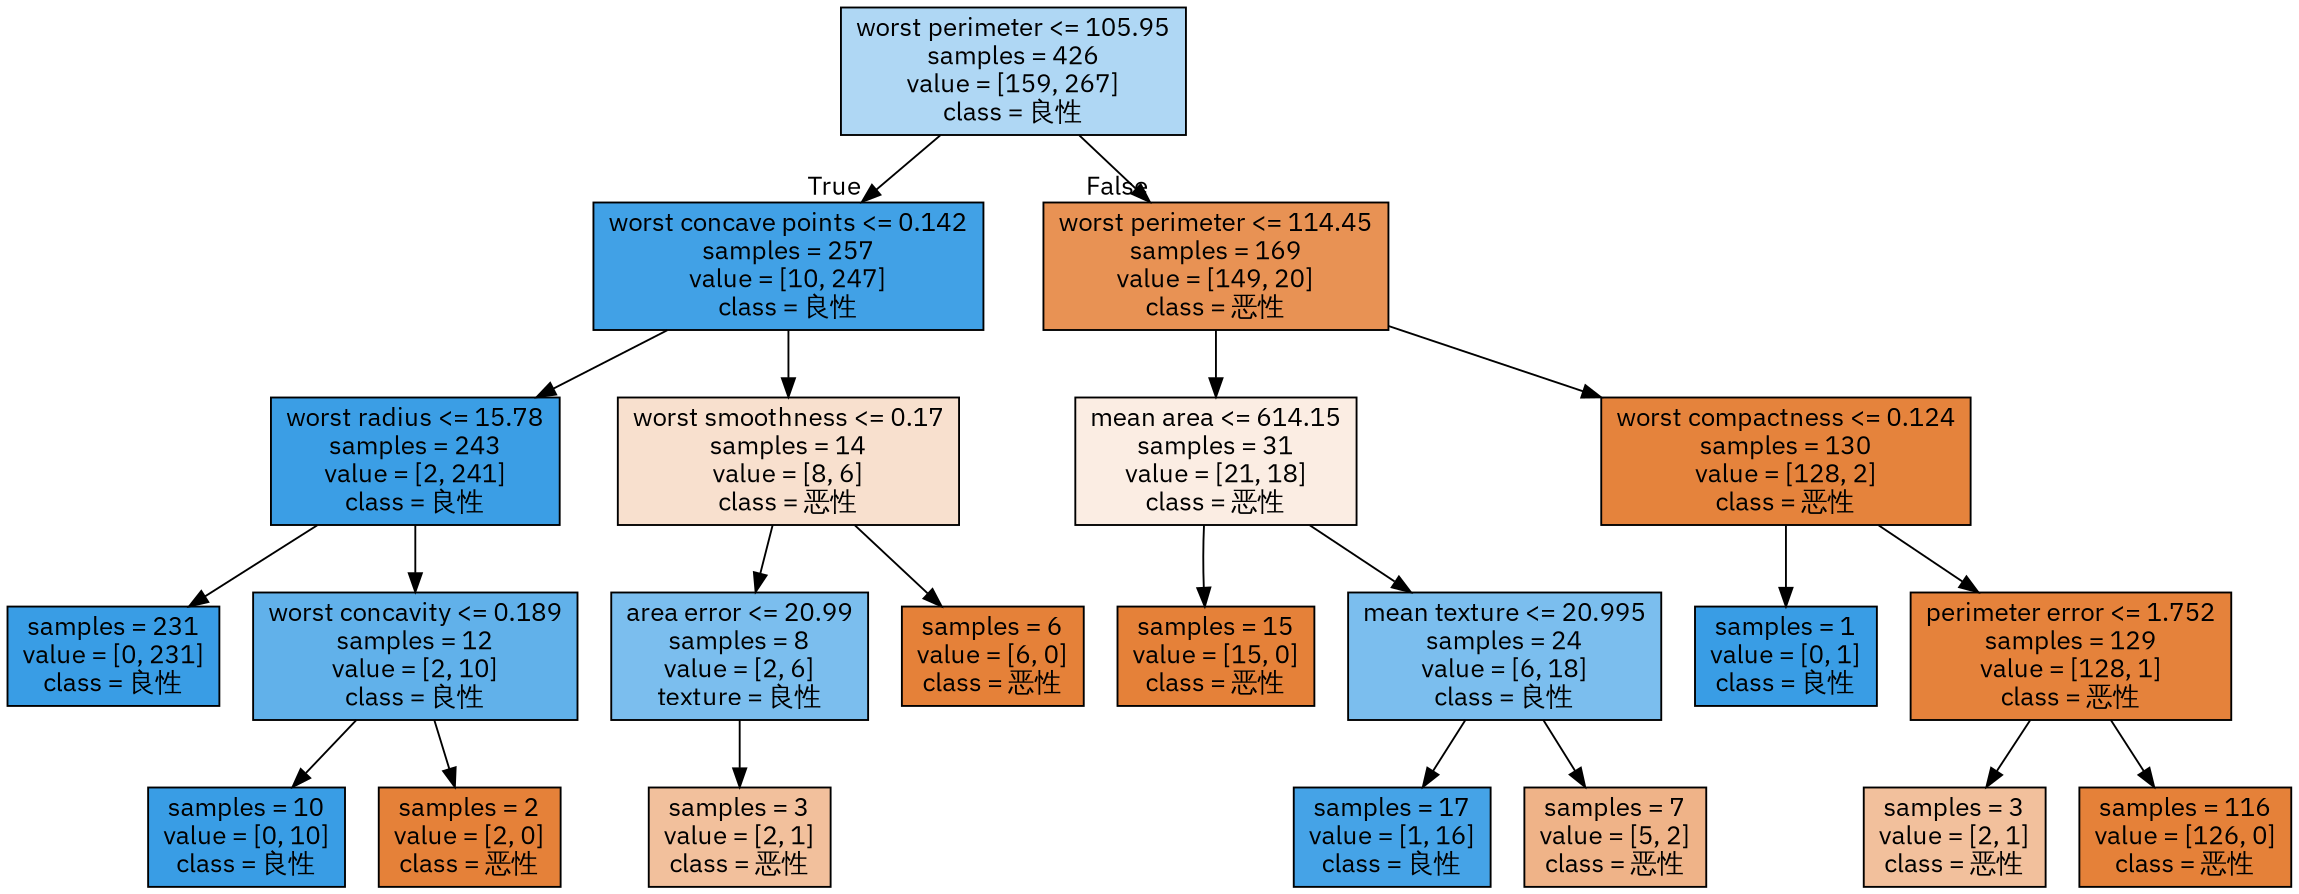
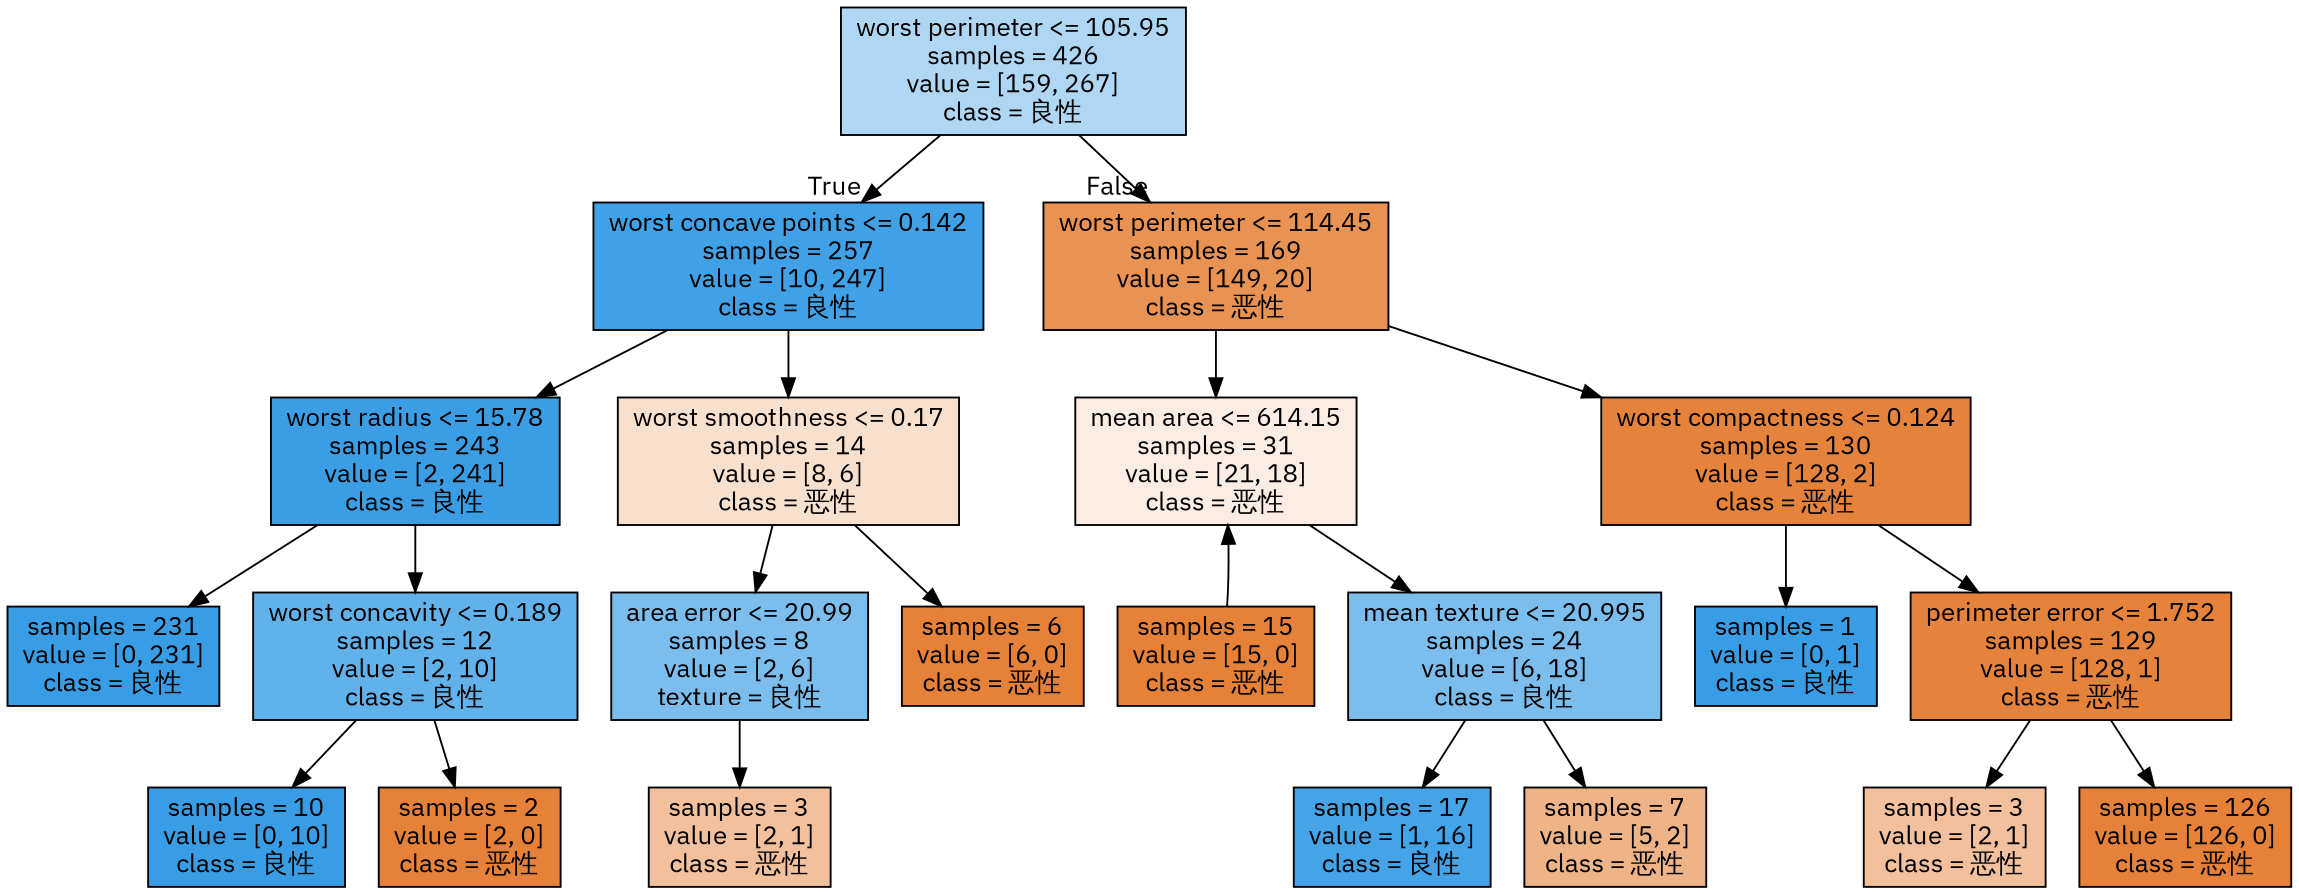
  digraph {
    fontname="IBM Plex Sans"
    node [color=black fillcolor="#e58139" fontname="IBM Plex Sans" shape=box style=filled]
    edge [fontname="IBM Plex Sans"]
    n1 [fillcolor="#afd7f4" label="worst perimeter <= 105.95\nsamples = 426\nvalue = [159, 267]\nclass = 良性"]
    n2 [fillcolor="#41a1e6" label="worst concave points <= 0.142\nsamples = 257\nvalue = [10, 247]\nclass = 良性"]
    n3 [fillcolor="#e89254" label="worst perimeter <= 114.45\nsamples = 169\nvalue = [149, 20]\nclass = 恶性"]
    n4 [fillcolor="#3b9ee5" label="worst radius <= 15.78\nsamples = 243\nvalue = [2, 241]\nclass = 良性"]
    n5 [fillcolor="#f8e0ce" label="worst smoothness <= 0.17\nsamples = 14\nvalue = [8, 6]\nclass = 恶性"]
    n6 [fillcolor="#fbede3" label="mean area <= 614.15\nsamples = 31\nvalue = [21, 18]\nclass = 恶性"]
    n7 [fillcolor="#e5833c" label="worst compactness <= 0.124\nsamples = 130\nvalue = [128, 2]\nclass = 恶性"]
    n8 [fillcolor="#399de5" label="samples = 231\nvalue = [0, 231]\nclass = 良性"]
    n9 [fillcolor="#61b1ea" label="worst concavity <= 0.189\nsamples = 12\nvalue = [2, 10]\nclass = 良性"]
    n10 [fillcolor="#7bbeee" label="area error <= 20.99\nsamples = 8\nvalue = [2, 6]\ntexture = 良性"]
    n11 [label="samples = 6\nvalue = [6, 0]\nclass = 恶性"]
    n12 [fillcolor="#399de5" label="samples = 10\nvalue = [0, 10]\nclass = 良性"]
    n13 [label="samples = 2\nvalue = [2, 0]\nclass = 恶性"]
    n14 [fillcolor="#f2c09c" label="samples = 3\nvalue = [2, 1]\nclass = 恶性"]
    n15 [label="samples = 15\nvalue = [15, 0]\nclass = 恶性"]
    n16 [fillcolor="#7bbeee" label="mean texture <= 20.995\nsamples = 24\nvalue = [6, 18]\nclass = 良性"]
    n17 [fillcolor="#399de5" label="samples = 1\nvalue = [0, 1]\nclass = 良性"]
    n18 [fillcolor="#e5823b" label="perimeter error <= 1.752\nsamples = 129\nvalue = [128, 1]\nclass = 恶性"]
    n19 [fillcolor="#45a3e7" label="samples = 17\nvalue = [1, 16]\nclass = 良性"]
    n20 [fillcolor="#efb388" label="samples = 7\nvalue = [5, 2]\nclass = 恶性"]
    n21 [fillcolor="#f2c09c" label="samples = 3\nvalue = [2, 1]\nclass = 恶性"]
-   n22 [label="samples = 116\nvalue = [126, 0]\nclass = 恶性"]
+   n22 [label="samples = 126\nvalue = [126, 0]\nclass = 恶性"]
    n1 -> n2 [headlabel=True labelangle=45 labeldistance=2.5]
    n1 -> n3 [headlabel=False labelangle=-45 labeldistance=2.5]
    n2 -> n4
    n2 -> n5
    n3 -> n6
    n3 -> n7
    n4 -> n8
    n4 -> n9
    n5 -> n10
    n5 -> n11
-   n6 -> n15
+   n15 -> n6
    n6 -> n16
    n7 -> n17
    n7 -> n18
    n9 -> n12
    n9 -> n13
    n10 -> n14
    n16 -> n19
    n16 -> n20
    n18 -> n21
    n18 -> n22
  }
